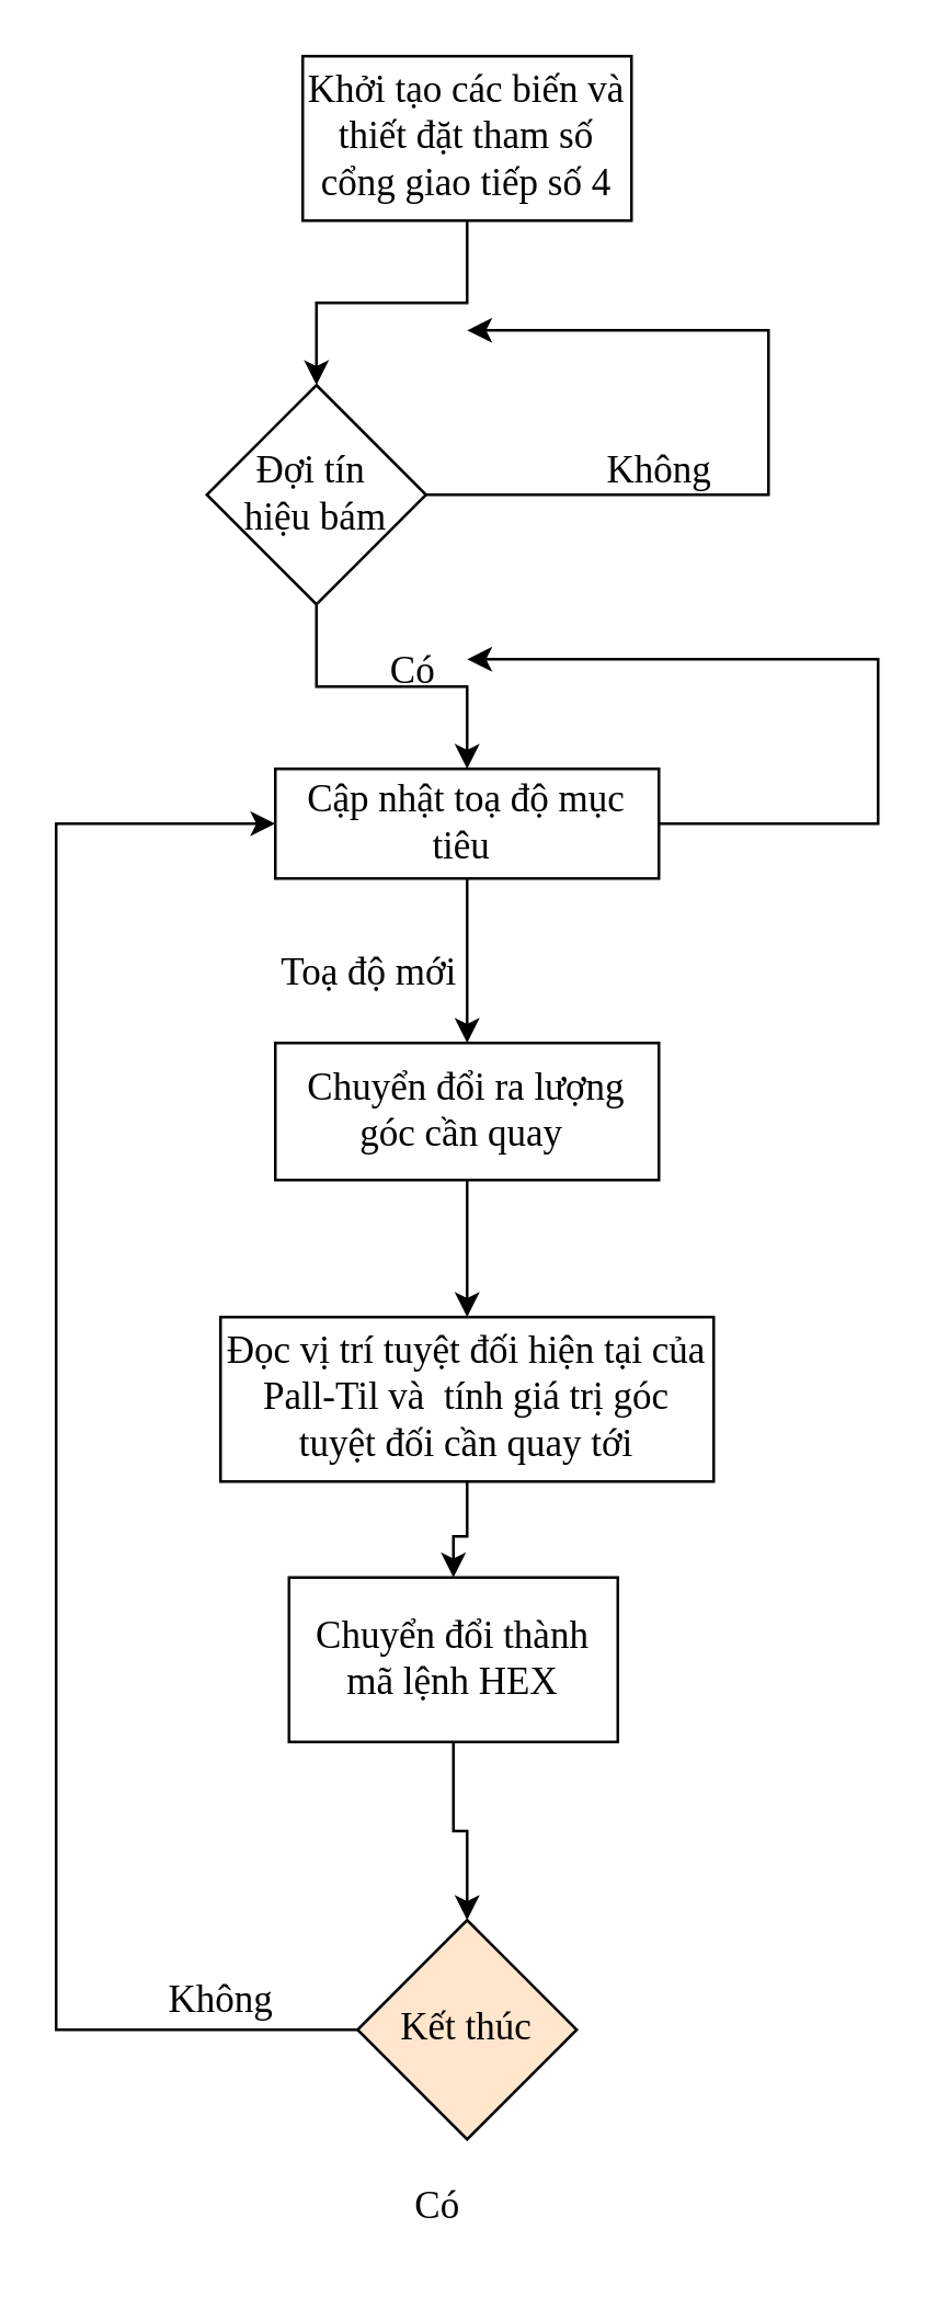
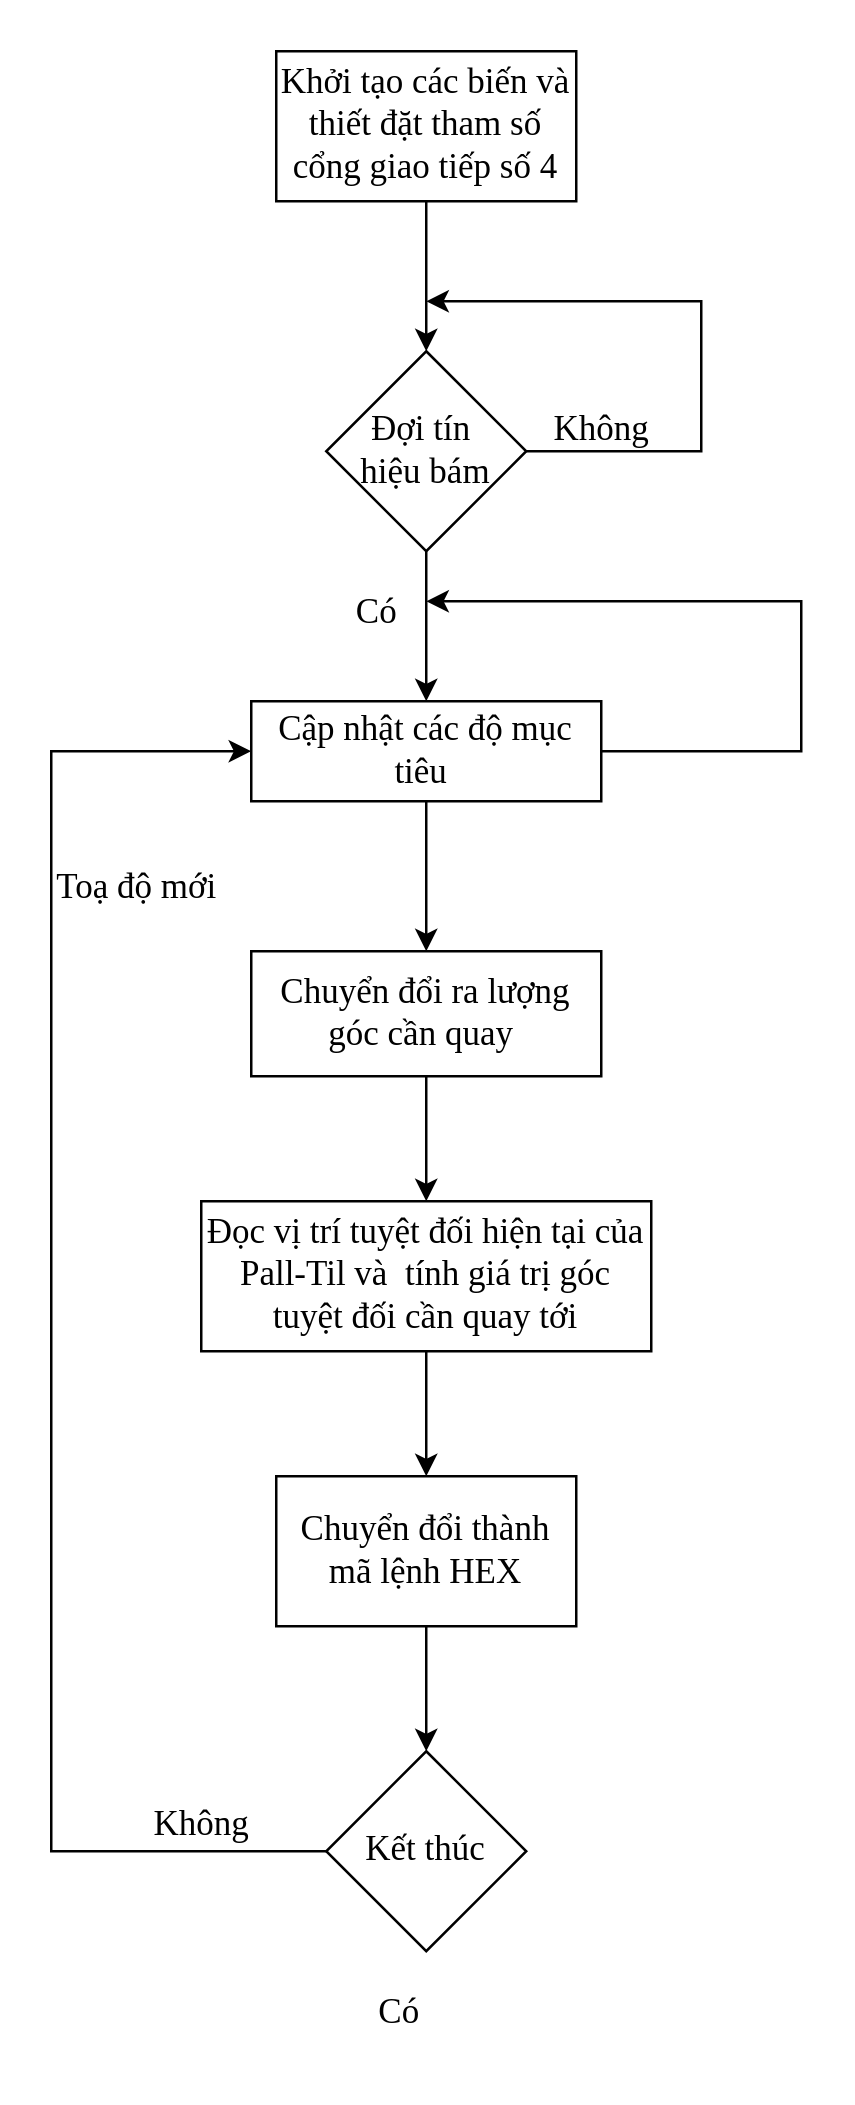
  <mxCell id="0" />
  <mxCell id="1" parent="0" />
  <mxCell id="2" value="" style="edgeStyle=orthogonalEdgeStyle;rounded=0;orthogonalLoop=1;jettySize=auto;html=1;fontFamily=Times New Roman;fontSize=14;" edge="1" parent="1" source="3" target="6"><mxGeometry relative="1" as="geometry" /></mxCell>
  <mxCell id="3" value="Khởi tạo các biến và thiết đặt tham số cổng giao tiếp số 4" style="rounded=0;whiteSpace=wrap;html=1;fontFamily=Times New Roman;fontSize=14;" vertex="1" parent="1"><mxGeometry x="110" y="20" width="120" height="60" as="geometry" /></mxCell>
  <mxCell id="4" value="" style="edgeStyle=orthogonalEdgeStyle;rounded=0;orthogonalLoop=1;jettySize=auto;html=1;fontFamily=Times New Roman;fontSize=14;" edge="1" parent="1" source="6" target="9"><mxGeometry relative="1" as="geometry" /></mxCell>
  <mxCell id="5" style="edgeStyle=orthogonalEdgeStyle;rounded=0;orthogonalLoop=1;jettySize=auto;html=1;exitX=1;exitY=0.5;exitDx=0;exitDy=0;fontFamily=Times New Roman;fontSize=14;" edge="1" parent="1" source="6"><mxGeometry relative="1" as="geometry"><mxPoint x="170" y="120" as="targetPoint" /><Array as="points"><mxPoint x="280" y="180" /><mxPoint x="280" y="120" /></Array></mxGeometry></mxCell>
- <mxCell id="6" value="Đợi tín&amp;nbsp;&lt;div style=&quot;font-size: 14px;&quot;&gt;hiệu bám&lt;/div&gt;" style="rhombus;whiteSpace=wrap;html=1;rounded=0;fontFamily=Times New Roman;fontSize=14;" vertex="1" parent="1"><mxGeometry x="75" y="140" width="80" height="80" as="geometry" /></mxCell>
+ <mxCell id="6" value="Đợi tín&amp;nbsp;&lt;div style=&quot;font-size: 14px;&quot;&gt;hiệu bám&lt;/div&gt;" style="rhombus;whiteSpace=wrap;html=1;rounded=0;fontFamily=Times New Roman;fontSize=14;" vertex="1" parent="1"><mxGeometry x="130" y="140" width="80" height="80" as="geometry" /></mxCell>
  <mxCell id="7" value="" style="edgeStyle=orthogonalEdgeStyle;rounded=0;orthogonalLoop=1;jettySize=auto;html=1;fontFamily=Times New Roman;fontSize=14;" edge="1" parent="1" source="9" target="11"><mxGeometry relative="1" as="geometry" /></mxCell>
  <mxCell id="8" style="edgeStyle=orthogonalEdgeStyle;rounded=0;orthogonalLoop=1;jettySize=auto;html=1;exitX=1;exitY=0.5;exitDx=0;exitDy=0;fontFamily=Times New Roman;fontSize=14;" edge="1" parent="1" source="9" target="17"><mxGeometry relative="1" as="geometry"><mxPoint x="190" y="240" as="targetPoint" /><Array as="points"><mxPoint x="320" y="300" /><mxPoint x="320" y="240" /></Array></mxGeometry></mxCell>
- <mxCell id="9" value="Cập nhật toạ độ mục tiêu&amp;nbsp;" style="whiteSpace=wrap;html=1;rounded=0;fontFamily=Times New Roman;fontSize=14;" vertex="1" parent="1"><mxGeometry x="100" y="280" width="140" height="40" as="geometry" /></mxCell>
+ <mxCell id="9" value="Cập nhật các độ mục tiêu&amp;nbsp;" style="whiteSpace=wrap;html=1;rounded=0;fontFamily=Times New Roman;fontSize=14;" vertex="1" parent="1"><mxGeometry x="100" y="280" width="140" height="40" as="geometry" /></mxCell>
  <mxCell id="10" value="" style="edgeStyle=orthogonalEdgeStyle;rounded=0;orthogonalLoop=1;jettySize=auto;html=1;fontFamily=Times New Roman;fontSize=14;" edge="1" parent="1" source="11" target="13"><mxGeometry relative="1" as="geometry" /></mxCell>
  <mxCell id="11" value="Chuyển đổi ra lượng góc cần quay&amp;nbsp;" style="whiteSpace=wrap;html=1;rounded=0;fontFamily=Times New Roman;fontSize=14;" vertex="1" parent="1"><mxGeometry x="100" y="380" width="140" height="50" as="geometry" /></mxCell>
  <mxCell id="12" value="" style="edgeStyle=orthogonalEdgeStyle;rounded=0;orthogonalLoop=1;jettySize=auto;html=1;fontFamily=Times New Roman;fontSize=14;" edge="1" parent="1" source="13" target="15"><mxGeometry relative="1" as="geometry" /></mxCell>
  <mxCell id="13" value="Đọc vị trí tuyệt đối hiện tại của Pall-Til và&amp;nbsp; tính giá trị góc tuyệt đối cần quay tới" style="whiteSpace=wrap;html=1;rounded=0;fontFamily=Times New Roman;fontSize=14;" vertex="1" parent="1"><mxGeometry x="80" y="480" width="180" height="60" as="geometry" /></mxCell>
  <mxCell id="14" value="" style="edgeStyle=orthogonalEdgeStyle;rounded=0;orthogonalLoop=1;jettySize=auto;html=1;fontFamily=Times New Roman;fontSize=14;" edge="1" parent="1" source="15" target="20"><mxGeometry relative="1" as="geometry" /></mxCell>
- <mxCell id="15" value="Chuyển đổi thành mã lệnh HEX" style="whiteSpace=wrap;html=1;rounded=0;fontFamily=Times New Roman;fontSize=14;" vertex="1" parent="1"><mxGeometry x="105" y="575" width="120" height="60" as="geometry" /></mxCell>
+ <mxCell id="15" value="Chuyển đổi thành mã lệnh HEX" style="whiteSpace=wrap;html=1;rounded=0;fontFamily=Times New Roman;fontSize=14;" vertex="1" parent="1"><mxGeometry x="110" y="590" width="120" height="60" as="geometry" /></mxCell>
  <mxCell id="16" value="Không" style="text;html=1;align=center;verticalAlign=middle;resizable=0;points=[];autosize=1;strokeColor=none;fillColor=none;fontFamily=Times New Roman;fontSize=14;" vertex="1" parent="1"><mxGeometry x="210" y="157" width="60" height="30" as="geometry" /></mxCell>
  <mxCell id="17" value="Có" style="text;html=1;align=center;verticalAlign=middle;resizable=0;points=[];autosize=1;strokeColor=none;fillColor=none;fontFamily=Times New Roman;fontSize=14;" vertex="1" parent="1"><mxGeometry x="130" y="230" width="40" height="30" as="geometry" /></mxCell>
- <mxCell id="18" value="Toạ độ mới" style="text;html=1;align=center;verticalAlign=middle;resizable=0;points=[];autosize=1;strokeColor=none;fillColor=none;fontFamily=Times New Roman;fontSize=14;" vertex="1" parent="1"><mxGeometry x="89" y="340" width="90" height="30" as="geometry" /></mxCell>
+ <mxCell id="18" value="Toạ độ mới" style="text;html=1;align=center;verticalAlign=middle;resizable=0;points=[];autosize=1;strokeColor=none;fillColor=none;fontFamily=Times New Roman;fontSize=14;" vertex="1" parent="1"><mxGeometry x="9" y="340" width="90" height="30" as="geometry" /></mxCell>
  <mxCell id="19" style="edgeStyle=orthogonalEdgeStyle;rounded=0;orthogonalLoop=1;jettySize=auto;html=1;entryX=0;entryY=0.5;entryDx=0;entryDy=0;fontFamily=Times New Roman;fontSize=14;" edge="1" parent="1" source="20" target="9"><mxGeometry relative="1" as="geometry"><Array as="points"><mxPoint x="20" y="740" /><mxPoint x="20" y="300" /></Array></mxGeometry></mxCell>
- <mxCell id="20" value="Kết thúc" style="rhombus;whiteSpace=wrap;html=1;rounded=0;fontFamily=Times New Roman;fontSize=14;fillColor=#ffe6cc;" vertex="1" parent="1"><mxGeometry x="130" y="700" width="80" height="80" as="geometry" /></mxCell>
+ <mxCell id="20" value="Kết thúc" style="rhombus;whiteSpace=wrap;html=1;rounded=0;fontFamily=Times New Roman;fontSize=14;" vertex="1" parent="1"><mxGeometry x="130" y="700" width="80" height="80" as="geometry" /></mxCell>
  <mxCell id="21" value="Có" style="text;html=1;align=center;verticalAlign=middle;resizable=0;points=[];autosize=1;strokeColor=none;fillColor=none;fontFamily=Times New Roman;fontSize=14;" vertex="1" parent="1"><mxGeometry x="139" y="790" width="40" height="30" as="geometry" /></mxCell>
  <mxCell id="22" value="Không" style="text;html=1;align=center;verticalAlign=middle;resizable=0;points=[];autosize=1;strokeColor=none;fillColor=none;fontFamily=Times New Roman;fontSize=14;" vertex="1" parent="1"><mxGeometry x="50" y="715" width="60" height="30" as="geometry" /></mxCell>
